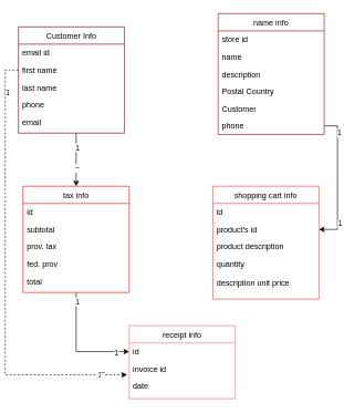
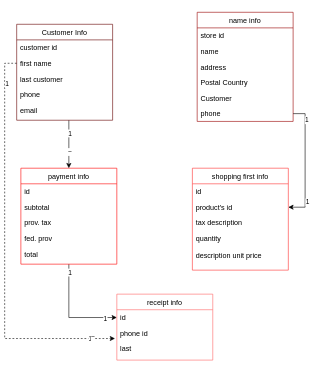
  <mxCell id="0" />
  <mxCell id="1" parent="0" />
  <mxCell id="2" value="name info" style="swimlane;fontStyle=0;align=center;verticalAlign=top;childLayout=stackLayout;horizontal=1;startSize=26;horizontalStack=0;resizeParent=1;resizeLast=0;collapsible=1;marginBottom=0;rounded=0;shadow=0;strokeWidth=1;strokeColor=#990000;" parent="1" vertex="1"><mxGeometry x="321" y="20" width="160" height="182" as="geometry"><mxRectangle x="550" y="140" width="160" height="26" as="alternateBounds" /></mxGeometry></mxCell>
  <mxCell id="3" value="store id" style="text;align=left;verticalAlign=top;spacingLeft=4;spacingRight=4;overflow=hidden;rotatable=0;points=[[0,0.5],[1,0.5]];portConstraint=eastwest;" parent="2" vertex="1"><mxGeometry y="26" width="160" height="26" as="geometry" /></mxCell>
  <mxCell id="4" value="name" style="text;align=left;verticalAlign=top;spacingLeft=4;spacingRight=4;overflow=hidden;rotatable=0;points=[[0,0.5],[1,0.5]];portConstraint=eastwest;rounded=0;shadow=0;html=0;" parent="2" vertex="1"><mxGeometry y="52" width="160" height="26" as="geometry" /></mxCell>
- <mxCell id="5" value="description" style="text;align=left;verticalAlign=top;spacingLeft=4;spacingRight=4;overflow=hidden;rotatable=0;points=[[0,0.5],[1,0.5]];portConstraint=eastwest;rounded=0;shadow=0;html=0;" parent="2" vertex="1"><mxGeometry y="78" width="160" height="26" as="geometry" /></mxCell>
+ <mxCell id="5" value="address" style="text;align=left;verticalAlign=top;spacingLeft=4;spacingRight=4;overflow=hidden;rotatable=0;points=[[0,0.5],[1,0.5]];portConstraint=eastwest;rounded=0;shadow=0;html=0;" parent="2" vertex="1"><mxGeometry y="78" width="160" height="26" as="geometry" /></mxCell>
  <mxCell id="6" value="Postal Country" style="text;align=left;verticalAlign=top;spacingLeft=4;spacingRight=4;overflow=hidden;rotatable=0;points=[[0,0.5],[1,0.5]];portConstraint=eastwest;rounded=0;shadow=0;html=0;" parent="2" vertex="1"><mxGeometry y="104" width="160" height="26" as="geometry" /></mxCell>
  <mxCell id="7" value="Customer" style="text;align=left;verticalAlign=top;spacingLeft=4;spacingRight=4;overflow=hidden;rotatable=0;points=[[0,0.5],[1,0.5]];portConstraint=eastwest;rounded=0;shadow=0;html=0;" parent="2" vertex="1"><mxGeometry y="130" width="160" height="26" as="geometry" /></mxCell>
  <mxCell id="8" value="phone" style="text;align=left;verticalAlign=top;spacingLeft=4;spacingRight=4;overflow=hidden;rotatable=0;points=[[0,0.5],[1,0.5]];portConstraint=eastwest;" parent="2" vertex="1"><mxGeometry y="156" width="160" height="26" as="geometry" /></mxCell>
- <mxCell id="9" value="shopping cart info" style="swimlane;fontStyle=0;align=center;verticalAlign=top;childLayout=stackLayout;horizontal=1;startSize=26;horizontalStack=0;resizeParent=1;resizeLast=0;collapsible=1;marginBottom=0;rounded=0;shadow=0;strokeWidth=1;strokeColor=#FF3333;" parent="1" vertex="1"><mxGeometry x="313" y="280" width="160" height="170" as="geometry"><mxRectangle x="550" y="140" width="160" height="26" as="alternateBounds" /></mxGeometry></mxCell>
+ <mxCell id="9" value="shopping first info" style="swimlane;fontStyle=0;align=center;verticalAlign=top;childLayout=stackLayout;horizontal=1;startSize=26;horizontalStack=0;resizeParent=1;resizeLast=0;collapsible=1;marginBottom=0;rounded=0;shadow=0;strokeWidth=1;strokeColor=#FF3333;" parent="1" vertex="1"><mxGeometry x="313" y="280" width="160" height="170" as="geometry"><mxRectangle x="550" y="140" width="160" height="26" as="alternateBounds" /></mxGeometry></mxCell>
  <mxCell id="10" value="id" style="text;align=left;verticalAlign=top;spacingLeft=4;spacingRight=4;overflow=hidden;rotatable=0;points=[[0,0.5],[1,0.5]];portConstraint=eastwest;" parent="9" vertex="1"><mxGeometry y="26" width="160" height="26" as="geometry" /></mxCell>
  <mxCell id="11" value="product's id" style="text;align=left;verticalAlign=top;spacingLeft=4;spacingRight=4;overflow=hidden;rotatable=0;points=[[0,0.5],[1,0.5]];portConstraint=eastwest;rounded=0;shadow=0;html=0;" parent="9" vertex="1"><mxGeometry y="52" width="160" height="26" as="geometry" /></mxCell>
- <mxCell id="12" value="product description" style="text;align=left;verticalAlign=top;spacingLeft=4;spacingRight=4;overflow=hidden;rotatable=0;points=[[0,0.5],[1,0.5]];portConstraint=eastwest;rounded=0;shadow=0;html=0;" parent="9" vertex="1"><mxGeometry y="78" width="160" height="26" as="geometry" /></mxCell>
+ <mxCell id="12" value="tax description" style="text;align=left;verticalAlign=top;spacingLeft=4;spacingRight=4;overflow=hidden;rotatable=0;points=[[0,0.5],[1,0.5]];portConstraint=eastwest;rounded=0;shadow=0;html=0;" parent="9" vertex="1"><mxGeometry y="78" width="160" height="26" as="geometry" /></mxCell>
  <mxCell id="13" value="quantity&#10;&#10;description unit price" style="text;align=left;verticalAlign=top;spacingLeft=4;spacingRight=4;overflow=hidden;rotatable=0;points=[[0,0.5],[1,0.5]];portConstraint=eastwest;rounded=0;shadow=0;html=0;" parent="9" vertex="1"><mxGeometry y="104" width="160" height="66" as="geometry" /></mxCell>
  <mxCell id="14" value="receipt info" style="swimlane;fontStyle=0;align=center;verticalAlign=top;childLayout=stackLayout;horizontal=1;startSize=26;horizontalStack=0;resizeParent=1;resizeLast=0;collapsible=1;marginBottom=0;rounded=0;shadow=0;strokeWidth=1;strokeColor=#FF6666;" parent="1" vertex="1"><mxGeometry x="187" y="490" width="160" height="110" as="geometry"><mxRectangle x="550" y="140" width="160" height="26" as="alternateBounds" /></mxGeometry></mxCell>
  <mxCell id="15" value="id" style="text;align=left;verticalAlign=top;spacingLeft=4;spacingRight=4;overflow=hidden;rotatable=0;points=[[0,0.5],[1,0.5]];portConstraint=eastwest;" parent="14" vertex="1"><mxGeometry y="26" width="160" height="26" as="geometry" /></mxCell>
- <mxCell id="16" value="invoice id" style="text;align=left;verticalAlign=top;spacingLeft=4;spacingRight=4;overflow=hidden;rotatable=0;points=[[0,0.5],[1,0.5]];portConstraint=eastwest;rounded=0;shadow=0;html=0;" parent="14" vertex="1"><mxGeometry y="52" width="160" height="26" as="geometry" /></mxCell>
- <mxCell id="17" value="date" style="text;align=left;verticalAlign=top;spacingLeft=4;spacingRight=4;overflow=hidden;rotatable=0;points=[[0,0.5],[1,0.5]];portConstraint=eastwest;rounded=0;shadow=0;html=0;" parent="14" vertex="1"><mxGeometry y="78" width="160" height="26" as="geometry" /></mxCell>
+ <mxCell id="16" value="phone id" style="text;align=left;verticalAlign=top;spacingLeft=4;spacingRight=4;overflow=hidden;rotatable=0;points=[[0,0.5],[1,0.5]];portConstraint=eastwest;rounded=0;shadow=0;html=0;" parent="14" vertex="1"><mxGeometry y="52" width="160" height="26" as="geometry" /></mxCell>
+ <mxCell id="17" value="last" style="text;align=left;verticalAlign=top;spacingLeft=4;spacingRight=4;overflow=hidden;rotatable=0;points=[[0,0.5],[1,0.5]];portConstraint=eastwest;rounded=0;shadow=0;html=0;" parent="14" vertex="1"><mxGeometry y="78" width="160" height="26" as="geometry" /></mxCell>
  <mxCell id="18" style="edgeStyle=orthogonalEdgeStyle;rounded=0;orthogonalLoop=1;jettySize=auto;html=1;exitX=0.5;exitY=1;exitDx=0;exitDy=0;entryX=0;entryY=0.5;entryDx=0;entryDy=0;" parent="1" source="21" target="15" edge="1"><mxGeometry relative="1" as="geometry" /></mxCell>
  <mxCell id="19" value="1" style="edgeLabel;html=1;align=center;verticalAlign=middle;resizable=0;points=[];" vertex="1" connectable="0" parent="18"><mxGeometry x="-0.846" y="1" relative="1" as="geometry"><mxPoint as="offset" /></mxGeometry></mxCell>
  <mxCell id="20" value="1" style="edgeLabel;html=1;align=center;verticalAlign=middle;resizable=0;points=[];" vertex="1" connectable="0" parent="18"><mxGeometry x="0.763" y="-2" relative="1" as="geometry"><mxPoint as="offset" /></mxGeometry></mxCell>
- <mxCell id="21" value="tax info" style="swimlane;fontStyle=0;align=center;verticalAlign=top;childLayout=stackLayout;horizontal=1;startSize=26;horizontalStack=0;resizeParent=1;resizeLast=0;collapsible=1;marginBottom=0;rounded=0;shadow=0;strokeWidth=1;strokeColor=#FF0000;" parent="1" vertex="1"><mxGeometry x="27" y="280" width="160" height="160" as="geometry"><mxRectangle x="550" y="140" width="160" height="26" as="alternateBounds" /></mxGeometry></mxCell>
+ <mxCell id="21" value="payment info" style="swimlane;fontStyle=0;align=center;verticalAlign=top;childLayout=stackLayout;horizontal=1;startSize=26;horizontalStack=0;resizeParent=1;resizeLast=0;collapsible=1;marginBottom=0;rounded=0;shadow=0;strokeWidth=1;strokeColor=#FF0000;" parent="1" vertex="1"><mxGeometry x="27" y="280" width="160" height="160" as="geometry"><mxRectangle x="550" y="140" width="160" height="26" as="alternateBounds" /></mxGeometry></mxCell>
  <mxCell id="22" value="id" style="text;align=left;verticalAlign=top;spacingLeft=4;spacingRight=4;overflow=hidden;rotatable=0;points=[[0,0.5],[1,0.5]];portConstraint=eastwest;" parent="21" vertex="1"><mxGeometry y="26" width="160" height="26" as="geometry" /></mxCell>
  <mxCell id="23" value="subtotal" style="text;align=left;verticalAlign=top;spacingLeft=4;spacingRight=4;overflow=hidden;rotatable=0;points=[[0,0.5],[1,0.5]];portConstraint=eastwest;rounded=0;shadow=0;html=0;" parent="21" vertex="1"><mxGeometry y="52" width="160" height="26" as="geometry" /></mxCell>
  <mxCell id="24" value="prov. tax" style="text;align=left;verticalAlign=top;spacingLeft=4;spacingRight=4;overflow=hidden;rotatable=0;points=[[0,0.5],[1,0.5]];portConstraint=eastwest;rounded=0;shadow=0;html=0;" parent="21" vertex="1"><mxGeometry y="78" width="160" height="26" as="geometry" /></mxCell>
  <mxCell id="25" value="fed. prov" style="text;align=left;verticalAlign=top;spacingLeft=4;spacingRight=4;overflow=hidden;rotatable=0;points=[[0,0.5],[1,0.5]];portConstraint=eastwest;rounded=0;shadow=0;html=0;" parent="21" vertex="1"><mxGeometry y="104" width="160" height="26" as="geometry" /></mxCell>
  <mxCell id="26" value="total" style="text;align=left;verticalAlign=top;spacingLeft=4;spacingRight=4;overflow=hidden;rotatable=0;points=[[0,0.5],[1,0.5]];portConstraint=eastwest;rounded=0;shadow=0;html=0;" parent="21" vertex="1"><mxGeometry y="130" width="160" height="26" as="geometry" /></mxCell>
  <mxCell id="27" style="edgeStyle=none;rounded=0;orthogonalLoop=1;jettySize=auto;html=1;entryX=0.5;entryY=0;entryDx=0;entryDy=0;" parent="1" target="21" edge="1"><mxGeometry relative="1" as="geometry"><mxPoint x="107" y="200" as="sourcePoint" /></mxGeometry></mxCell>
  <mxCell id="28" value="1" style="edgeLabel;html=1;align=center;verticalAlign=middle;resizable=0;points=[];" vertex="1" connectable="0" parent="27"><mxGeometry x="-0.475" y="1" relative="1" as="geometry"><mxPoint as="offset" /></mxGeometry></mxCell>
  <mxCell id="29" value="~" style="edgeLabel;html=1;align=center;verticalAlign=middle;resizable=0;points=[];" vertex="1" connectable="0" parent="27"><mxGeometry x="0.3" y="1" relative="1" as="geometry"><mxPoint as="offset" /></mxGeometry></mxCell>
  <mxCell id="30" value="Customer Info" style="swimlane;fontStyle=0;align=center;verticalAlign=top;childLayout=stackLayout;horizontal=1;startSize=26;horizontalStack=0;resizeParent=1;resizeLast=0;collapsible=1;marginBottom=0;rounded=0;shadow=0;strokeWidth=1;strokeColor=#660000;" parent="1" vertex="1"><mxGeometry x="20" y="40" width="160" height="160" as="geometry"><mxRectangle x="550" y="140" width="160" height="26" as="alternateBounds" /></mxGeometry></mxCell>
- <mxCell id="31" value="email id" style="text;align=left;verticalAlign=top;spacingLeft=4;spacingRight=4;overflow=hidden;rotatable=0;points=[[0,0.5],[1,0.5]];portConstraint=eastwest;" parent="30" vertex="1"><mxGeometry y="26" width="160" height="26" as="geometry" /></mxCell>
+ <mxCell id="31" value="customer id" style="text;align=left;verticalAlign=top;spacingLeft=4;spacingRight=4;overflow=hidden;rotatable=0;points=[[0,0.5],[1,0.5]];portConstraint=eastwest;" parent="30" vertex="1"><mxGeometry y="26" width="160" height="26" as="geometry" /></mxCell>
  <mxCell id="32" value="first name" style="text;align=left;verticalAlign=top;spacingLeft=4;spacingRight=4;overflow=hidden;rotatable=0;points=[[0,0.5],[1,0.5]];portConstraint=eastwest;rounded=0;shadow=0;html=0;" parent="30" vertex="1"><mxGeometry y="52" width="160" height="26" as="geometry" /></mxCell>
- <mxCell id="33" value="last name" style="text;align=left;verticalAlign=top;spacingLeft=4;spacingRight=4;overflow=hidden;rotatable=0;points=[[0,0.5],[1,0.5]];portConstraint=eastwest;rounded=0;shadow=0;html=0;" parent="30" vertex="1"><mxGeometry y="78" width="160" height="26" as="geometry" /></mxCell>
+ <mxCell id="33" value="last customer" style="text;align=left;verticalAlign=top;spacingLeft=4;spacingRight=4;overflow=hidden;rotatable=0;points=[[0,0.5],[1,0.5]];portConstraint=eastwest;rounded=0;shadow=0;html=0;" parent="30" vertex="1"><mxGeometry y="78" width="160" height="26" as="geometry" /></mxCell>
  <mxCell id="34" value="phone" style="text;align=left;verticalAlign=top;spacingLeft=4;spacingRight=4;overflow=hidden;rotatable=0;points=[[0,0.5],[1,0.5]];portConstraint=eastwest;rounded=0;shadow=0;html=0;" parent="30" vertex="1"><mxGeometry y="104" width="160" height="26" as="geometry" /></mxCell>
  <mxCell id="35" value="email" style="text;align=left;verticalAlign=top;spacingLeft=4;spacingRight=4;overflow=hidden;rotatable=0;points=[[0,0.5],[1,0.5]];portConstraint=eastwest;rounded=0;shadow=0;html=0;" parent="30" vertex="1"><mxGeometry y="130" width="160" height="26" as="geometry" /></mxCell>
  <mxCell id="36" style="edgeStyle=orthogonalEdgeStyle;rounded=0;orthogonalLoop=1;jettySize=auto;html=1;exitX=1;exitY=0.5;exitDx=0;exitDy=0;entryX=1;entryY=0.5;entryDx=0;entryDy=0;" parent="1" source="8" target="11" edge="1"><mxGeometry relative="1" as="geometry" /></mxCell>
  <mxCell id="37" value="1" style="edgeLabel;html=1;align=center;verticalAlign=middle;resizable=0;points=[];" vertex="1" connectable="0" parent="36"><mxGeometry x="-0.706" y="2" relative="1" as="geometry"><mxPoint as="offset" /></mxGeometry></mxCell>
  <mxCell id="38" value="1" style="edgeLabel;html=1;align=center;verticalAlign=middle;resizable=0;points=[];" vertex="1" connectable="0" parent="36"><mxGeometry x="0.637" y="3" relative="1" as="geometry"><mxPoint as="offset" /></mxGeometry></mxCell>
  <mxCell id="39" style="edgeStyle=orthogonalEdgeStyle;rounded=0;orthogonalLoop=1;jettySize=auto;html=1;exitX=0;exitY=0.5;exitDx=0;exitDy=0;entryX=-0.019;entryY=0.846;entryDx=0;entryDy=0;entryPerimeter=0;dashed=1;" parent="1" source="32" target="16" edge="1"><mxGeometry relative="1" as="geometry" /></mxCell>
  <mxCell id="40" value="1" style="edgeLabel;html=1;align=center;verticalAlign=middle;resizable=0;points=[];" vertex="1" connectable="0" parent="39"><mxGeometry x="-0.837" y="3" relative="1" as="geometry"><mxPoint as="offset" /></mxGeometry></mxCell>
  <mxCell id="41" value="1" style="edgeLabel;html=1;align=center;verticalAlign=middle;resizable=0;points=[];" vertex="1" connectable="0" parent="39"><mxGeometry x="0.876" relative="1" as="geometry"><mxPoint as="offset" /></mxGeometry></mxCell>
  <mxCell id="42" value="~" style="edgeLabel;html=1;align=center;verticalAlign=middle;resizable=0;points=[];" vertex="1" connectable="0" parent="39"><mxGeometry x="0.888" y="2" relative="1" as="geometry"><mxPoint as="offset" /></mxGeometry></mxCell>
